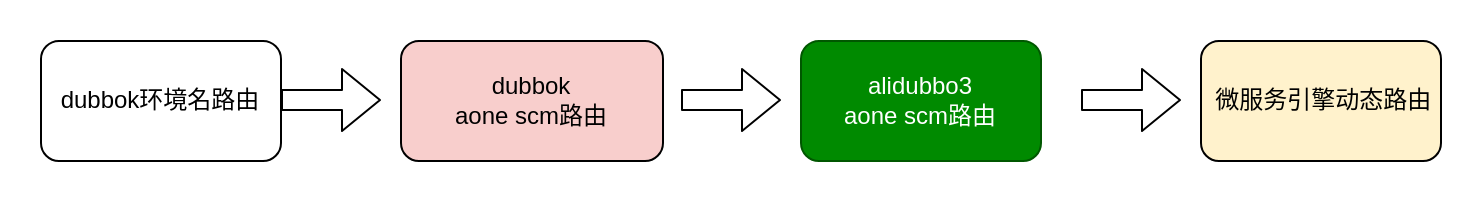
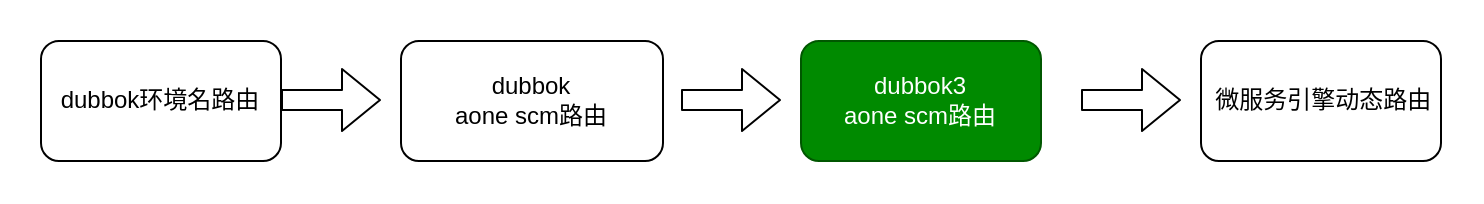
  <mxCell id="0" />
  <mxCell id="1" parent="0" />
  <mxCell id="2" value="dubbok环境名路由" style="rounded=1;whiteSpace=wrap;html=1;" vertex="1" parent="1"><mxGeometry x="20" y="20" width="120" height="60" as="geometry" /></mxCell>
- <mxCell id="3" value="dubbok&lt;br&gt;aone scm路由" style="rounded=1;whiteSpace=wrap;html=1;fillColor=#f8cecc;" vertex="1" parent="1"><mxGeometry x="200" y="20" width="131" height="60" as="geometry" /></mxCell>
- <mxCell id="4" value="alidubbo3 &lt;br&gt;aone scm路由" style="rounded=1;whiteSpace=wrap;html=1;fillColor=#008a00;strokeColor=#005700;fontColor=#ffffff;" vertex="1" parent="1"><mxGeometry x="400" y="20" width="120" height="60" as="geometry" /></mxCell>
- <mxCell id="5" value="&amp;nbsp;微服务引擎动态路由" style="rounded=1;whiteSpace=wrap;html=1;fillColor=#fff2cc;" vertex="1" parent="1"><mxGeometry x="600" y="20" width="120" height="60" as="geometry" /></mxCell>
+ <mxCell id="3" value="dubbok&lt;br&gt;aone scm路由" style="rounded=1;whiteSpace=wrap;html=1;" vertex="1" parent="1"><mxGeometry x="200" y="20" width="131" height="60" as="geometry" /></mxCell>
+ <mxCell id="4" value="dubbok3 &lt;br&gt;aone scm路由" style="rounded=1;whiteSpace=wrap;html=1;fillColor=#008a00;strokeColor=#005700;fontColor=#ffffff;" vertex="1" parent="1"><mxGeometry x="400" y="20" width="120" height="60" as="geometry" /></mxCell>
+ <mxCell id="5" value="&amp;nbsp;微服务引擎动态路由" style="rounded=1;whiteSpace=wrap;html=1;" vertex="1" parent="1"><mxGeometry x="600" y="20" width="120" height="60" as="geometry" /></mxCell>
  <mxCell id="6" value="" style="shape=flexArrow;endArrow=classic;html=1;" edge="1" parent="1"><mxGeometry width="50" height="50" relative="1" as="geometry"><mxPoint x="140" y="49.5" as="sourcePoint" /><mxPoint x="190" y="49.5" as="targetPoint" /></mxGeometry></mxCell>
  <mxCell id="7" value="" style="shape=flexArrow;endArrow=classic;html=1;" edge="1" parent="1"><mxGeometry width="50" height="50" relative="1" as="geometry"><mxPoint x="340" y="49.5" as="sourcePoint" /><mxPoint x="390" y="49.5" as="targetPoint" /></mxGeometry></mxCell>
  <mxCell id="8" value="" style="shape=flexArrow;endArrow=classic;html=1;" edge="1" parent="1"><mxGeometry width="50" height="50" relative="1" as="geometry"><mxPoint x="540" y="49.5" as="sourcePoint" /><mxPoint x="590" y="49.5" as="targetPoint" /></mxGeometry></mxCell>
